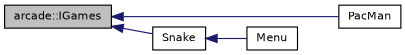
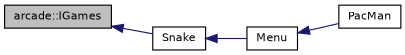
  digraph {
    rankdir=LR
    node [color=black fillcolor=white fontname=Helvetica fontsize=10 shape=record style=filled]
    edge [color=midnightblue dir=back fontname=Helvetica fontsize=10 labelfontname=Helvetica labelfontsize=10 style=solid]
    n1 [fillcolor=grey75 fontcolor=black height=0.2 label="arcade::IGames" width=0.4]
    n2 [height=0.2 label=PacMan width=0.4]
    n3 [height=0.2 label=Snake width=0.4]
    n4 [height=0.2 label=Menu width=0.4]
-   n1 -> n2
+   n4 -> n2
    n1 -> n3
    n3 -> n4
  }
